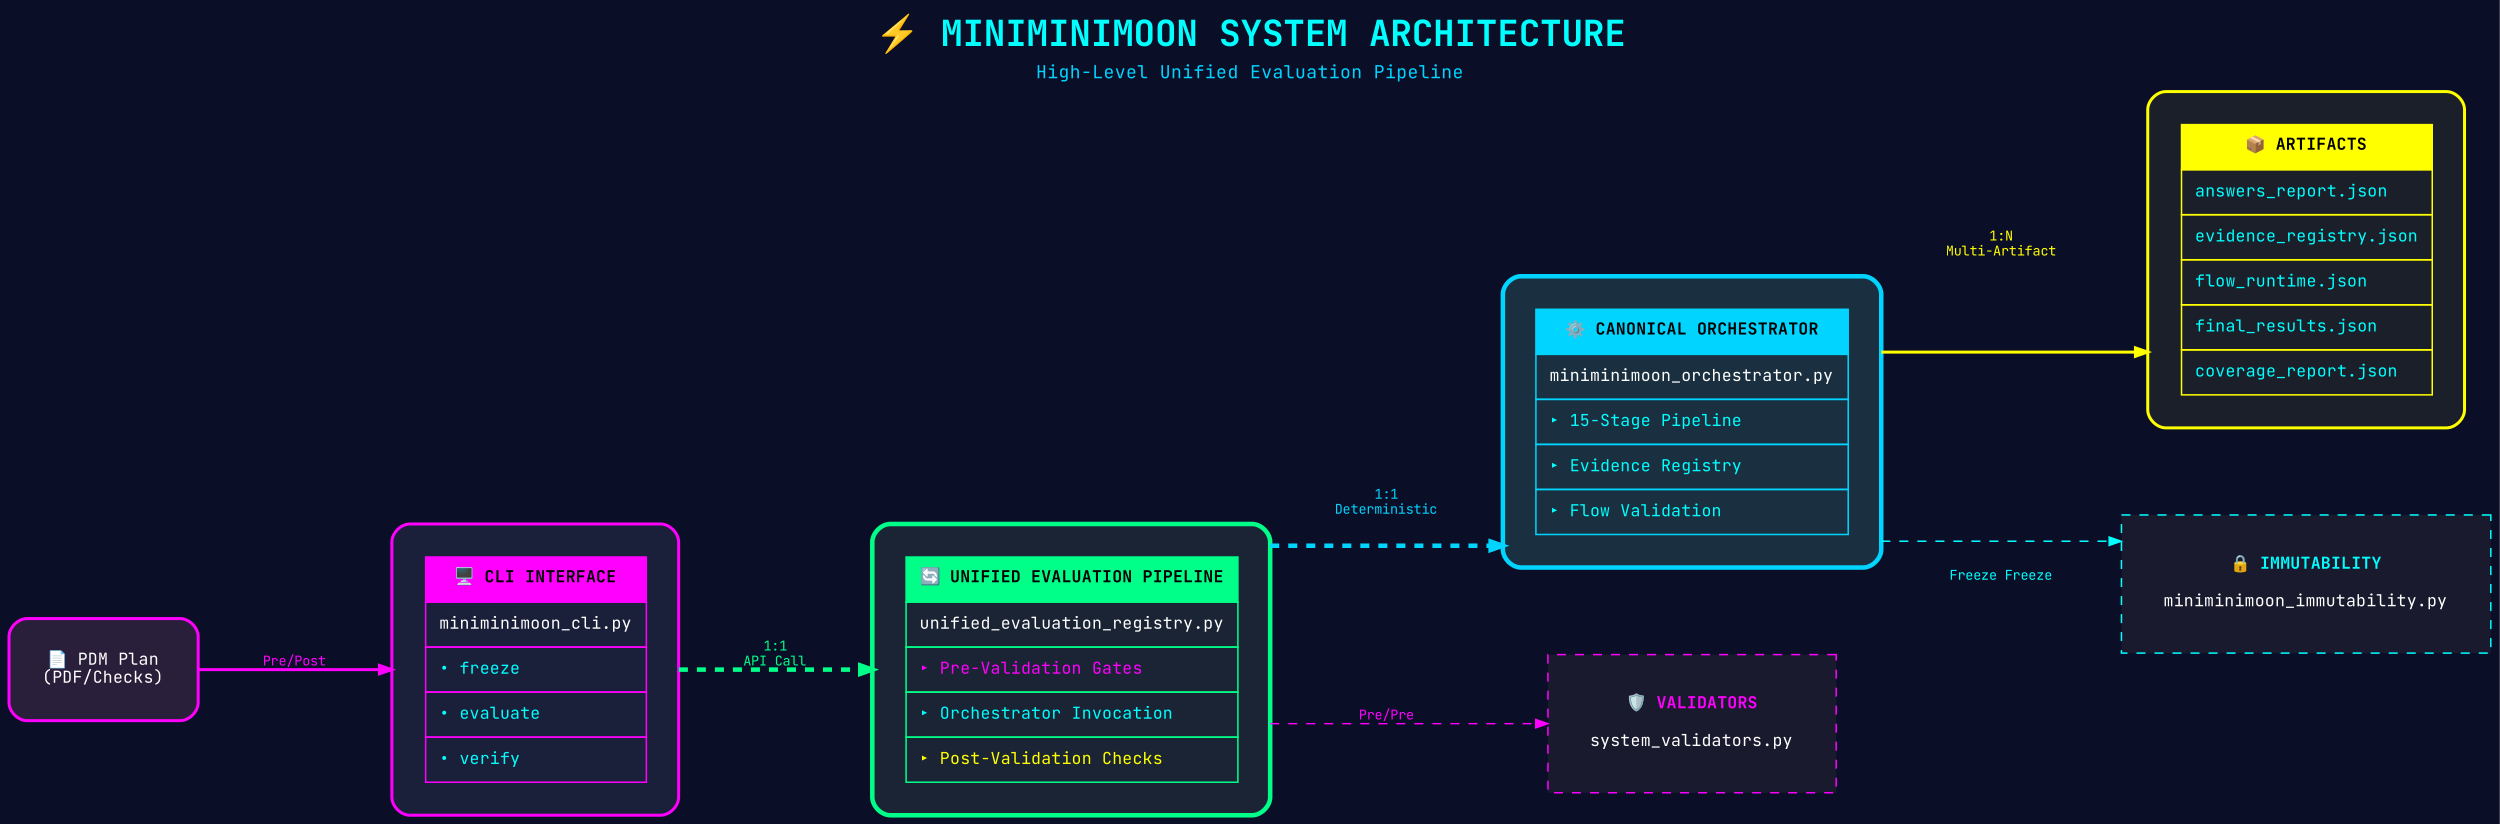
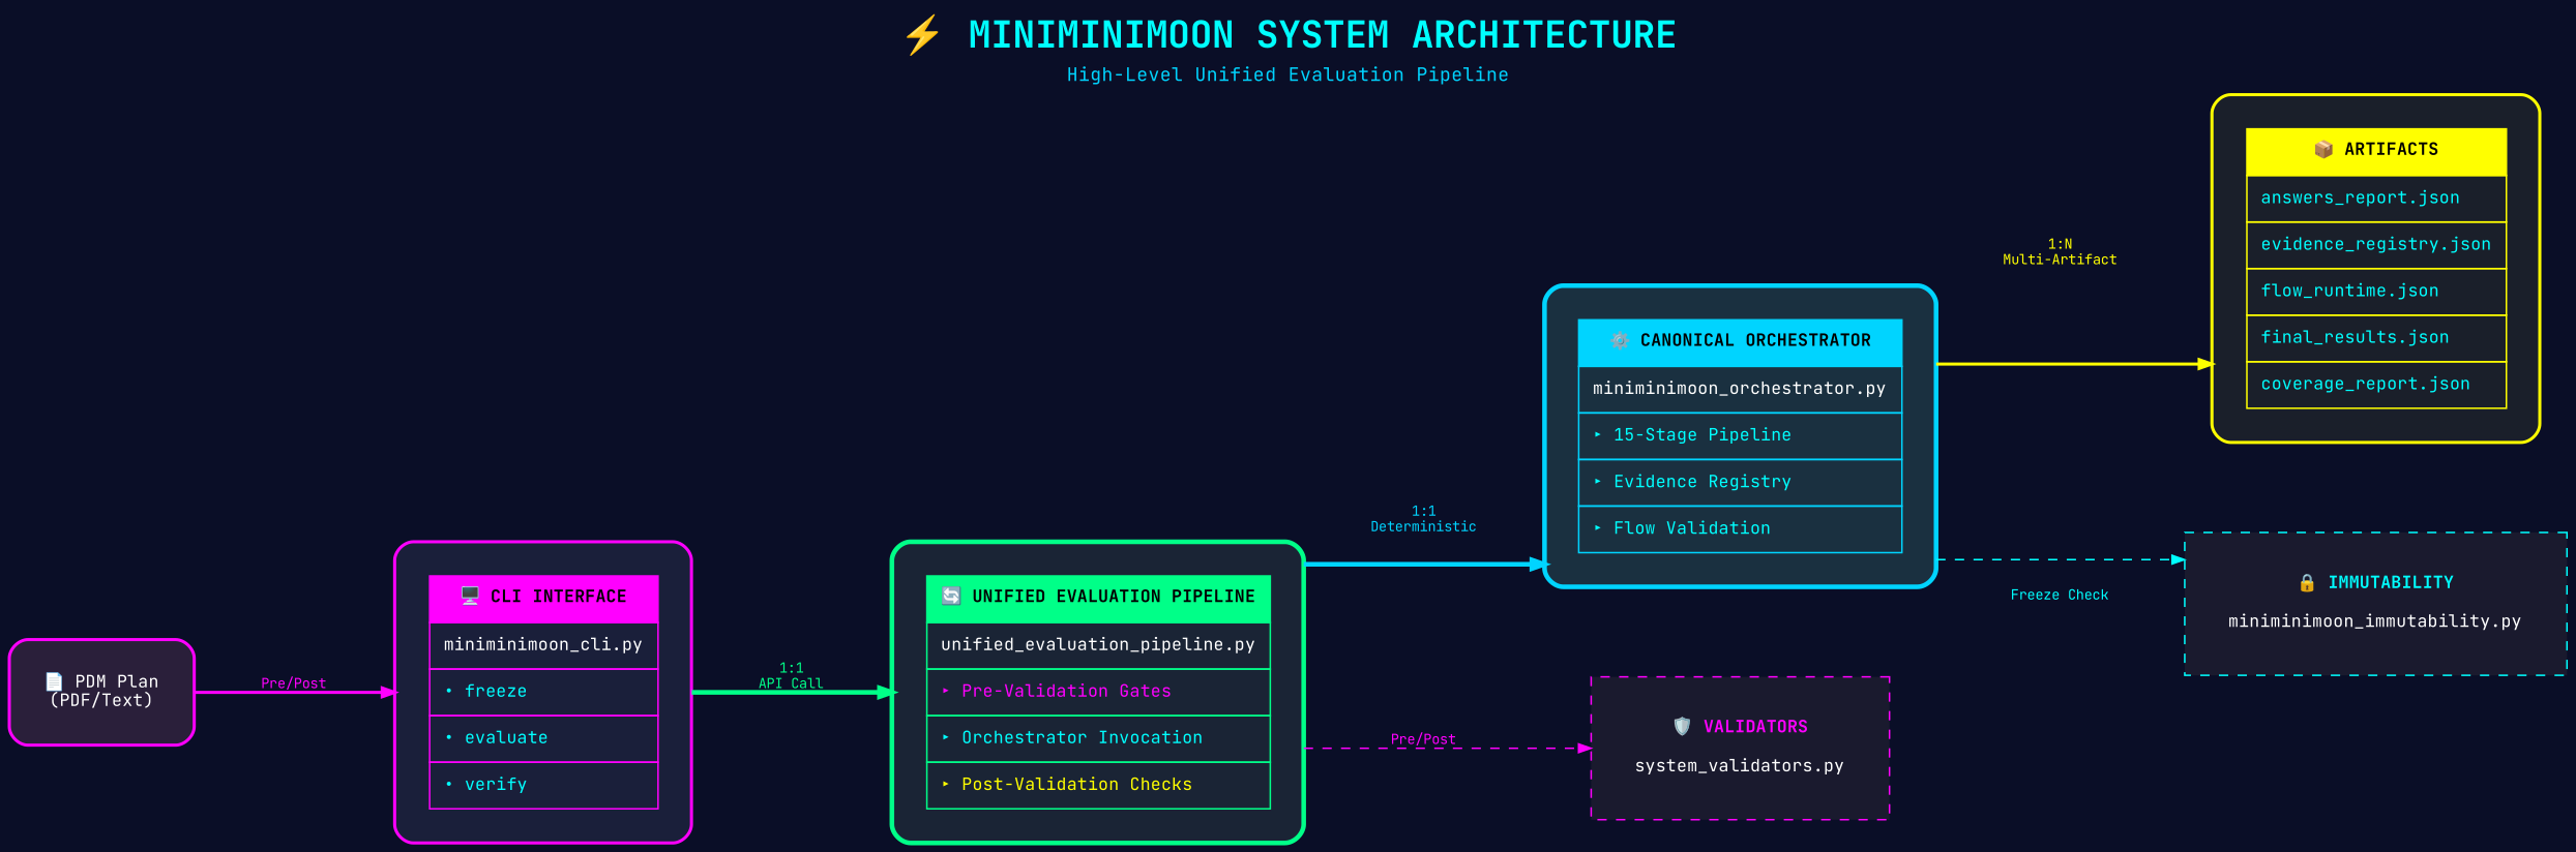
  digraph {
    bgcolor="#0a0e27"
    fontname="JetBrains Mono"
    fontsize=12
    label=<         <table border="0" cellborder="0" cellspacing="0">             <tr><td><font point-size="24" color="#00ffff"><b>⚡ MINIMINIMOON SYSTEM ARCHITECTURE</b></font></td></tr>             <tr><td><font point-size="12" color="#00d4ff">High-Level Unified Evaluation Pipeline</font></td></tr>         </table>     >
    labelloc=t
    nodesep=0.8
    rankdir=LR
    ranksep=1.2
    splines=ortho
    node [color="#ff00ff" fillcolor="#1a1a2e" fontname="JetBrains Mono" fontsize=11 margin=0.3 penwidth=2 shape=box style="filled,rounded"]
    edge [arrowsize=0.8 color="#ff00ff" fontcolor="#ff00ff" fontname="JetBrains Mono" fontsize=9]
    n1 [fillcolor="#1a1f3a" label=<         <table border="0" cellborder="1" cellspacing="0" cellpadding="8" bgcolor="#1a1f3a" color="#ff00ff">             <tr><td bgcolor="#ff00ff"><font color="#000000"><b>🖥️ CLI INTERFACE</b></font></td></tr>             <tr><td align="left"><font color="#ffffff">miniminimoon_cli.py</font></td></tr>             <tr><td align="left"><font color="#00ffff">• freeze</font></td></tr>             <tr><td align="left"><font color="#00ffff">• evaluate</font></td></tr>             <tr><td align="left"><font color="#00ffff">• verify</font></td></tr>         </table>     >]
-   n2 [color="#00ff88" fillcolor="#1a2435" label=<         <table border="0" cellborder="1" cellspacing="0" cellpadding="8" bgcolor="#1a2435" color="#00ff88">             <tr><td bgcolor="#00ff88"><font color="#000000"><b>🔄 UNIFIED EVALUATION PIPELINE</b></font></td></tr>             <tr><td align="left"><font color="#ffffff">unified_evaluation_registry.py</font></td></tr>             <tr><td align="left"><font color="#ff00ff">▸ Pre-Validation Gates</font></td></tr>             <tr><td align="left"><font color="#00ffff">▸ Orchestrator Invocation</font></td></tr>             <tr><td align="left"><font color="#ffff00">▸ Post-Validation Checks</font></td></tr>         </table>     > penwidth=3]
+   n2 [color="#00ff88" fillcolor="#1a2435" label=<         <table border="0" cellborder="1" cellspacing="0" cellpadding="8" bgcolor="#1a2435" color="#00ff88">             <tr><td bgcolor="#00ff88"><font color="#000000"><b>🔄 UNIFIED EVALUATION PIPELINE</b></font></td></tr>             <tr><td align="left"><font color="#ffffff">unified_evaluation_pipeline.py</font></td></tr>             <tr><td align="left"><font color="#ff00ff">▸ Pre-Validation Gates</font></td></tr>             <tr><td align="left"><font color="#00ffff">▸ Orchestrator Invocation</font></td></tr>             <tr><td align="left"><font color="#ffff00">▸ Post-Validation Checks</font></td></tr>         </table>     > penwidth=3]
    n3 [color="#00d4ff" fillcolor="#1a3040" label=<         <table border="0" cellborder="1" cellspacing="0" cellpadding="8" bgcolor="#1a3040" color="#00d4ff">             <tr><td bgcolor="#00d4ff"><font color="#000000"><b>⚙️ CANONICAL ORCHESTRATOR</b></font></td></tr>             <tr><td align="left"><font color="#ffffff">miniminimoon_orchestrator.py</font></td></tr>             <tr><td align="left"><font color="#00ffff">▸ 15-Stage Pipeline</font></td></tr>             <tr><td align="left"><font color="#00ffff">▸ Evidence Registry</font></td></tr>             <tr><td align="left"><font color="#00ffff">▸ Flow Validation</font></td></tr>         </table>     > penwidth=3]
    n4 [label=<         <table border="0" cellborder="0" cellspacing="0" cellpadding="6" bgcolor="#1a1a2e">             <tr><td><font color="#ff00ff"><b>🛡️ VALIDATORS</b></font></td></tr>             <tr><td><font color="#ffffff">system_validators.py</font></td></tr>         </table>     > style="filled,dashed" penwidth=""]
    n5 [color="#ffff00" fillcolor="#1a1f2a" label=<         <table border="0" cellborder="1" cellspacing="0" cellpadding="8" bgcolor="#1a1f2a" color="#ffff00">             <tr><td bgcolor="#ffff00"><font color="#000000"><b>📦 ARTIFACTS</b></font></td></tr>             <tr><td align="left"><font color="#00ffff">answers_report.json</font></td></tr>             <tr><td align="left"><font color="#00ffff">evidence_registry.json</font></td></tr>             <tr><td align="left"><font color="#00ffff">flow_runtime.json</font></td></tr>             <tr><td align="left"><font color="#00ffff">final_results.json</font></td></tr>             <tr><td align="left"><font color="#00ffff">coverage_report.json</font></td></tr>         </table>     >]
    n6 [color="#00ffff" label=<         <table border="0" cellborder="0" cellspacing="0" cellpadding="6" bgcolor="#1a1a2e">             <tr><td><font color="#00ffff"><b>🔒 IMMUTABILITY</b></font></td></tr>             <tr><td><font color="#ffffff">miniminimoon_immutability.py</font></td></tr>         </table>     > style="filled,dashed" penwidth=""]
-   n7 [fillcolor="#2a1f3a" fontcolor="#ffffff" label="📄 PDM Plan\n(PDF/Checks)"]
-   n1 -> n2 [color="#00ff88" fontcolor="#00ff88" label="1:1\nAPI Call" penwidth=3 style=dashed]
-   n2 -> n3 [color="#00d4ff" fontcolor="#00d4ff" label="1:1\nDeterministic" penwidth=3 style=dashed]
-   n2 -> n4 [label="Pre/Pre" style=dashed]
+   n7 [fillcolor="#2a1f3a" fontcolor="#ffffff" label="📄 PDM Plan\n(PDF/Text)"]
+   n1 -> n2 [color="#00ff88" fontcolor="#00ff88" label="1:1\nAPI Call" penwidth=3 style=bold]
+   n2 -> n3 [color="#00d4ff" fontcolor="#00d4ff" label="1:1\nDeterministic" penwidth=3 style=bold]
+   n2 -> n4 [label="Pre/Post" style=dashed]
    n3 -> n5 [color="#ffff00" fontcolor="#ffff00" label="1:N\nMulti-Artifact" penwidth=2]
-   n3 -> n6 [color="#00ffff" fontcolor="#00ffff" label="Freeze Freeze" style=dashed]
+   n3 -> n6 [color="#00ffff" fontcolor="#00ffff" label="Freeze Check" style=dashed]
    n7 -> n1 [label="Pre/Post" penwidth=2]
  }
